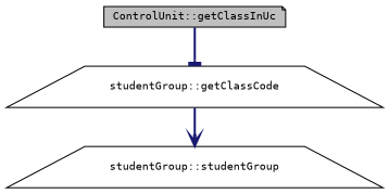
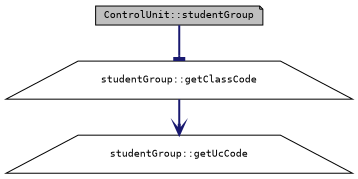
  digraph {
    fontname="DejaVu Sans Mono"
    rankdir=TB
    node [color=black fillcolor=white fontname="DejaVu Sans Mono" fontsize=10 shape=trapezium style=filled]
    edge [color=midnightblue fontname="DejaVu Sans Mono" fontsize=10 labelfontname=Helvetica labelfontsize=10 style=bold]
-   n1 [fillcolor=grey75 fontcolor=black height=0.2 label="ControlUnit::getClassInUc" shape=note width=0.4]
+   n1 [fillcolor=grey75 fontcolor=black height=0.2 label="ControlUnit::studentGroup" shape=note width=0.4]
    n2 [height=0.2 label="studentGroup::getClassCode" width=0.4]
-   n3 [height=0.2 label="studentGroup::studentGroup" width=0.4]
+   n3 [height=0.2 label="studentGroup::getUcCode" width=0.4]
    n1 -> n2 [arrowhead=tee]
    n2 -> n3 [arrowhead=vee]
  }
